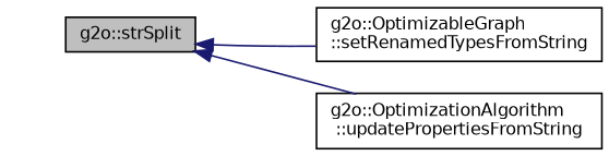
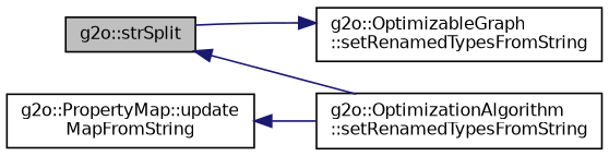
  digraph {
    rankdir=LR
    node [color=black fillcolor=white fontname=Helvetica fontsize=10 shape=record style=filled]
    edge [color=midnightblue dir=back fontname=Helvetica fontsize=10 labelfontname=Helvetica labelfontsize=10 style=solid]
    n1 [fillcolor=grey75 fontcolor=black height=0.2 label="g2o::strSplit" width=0.4]
    n2 [height=0.2 label="g2o::OptimizableGraph\l::setRenamedTypesFromString" width=0.4]
-   n3 [height=0.2 label="g2o::OptimizationAlgorithm\l::updatePropertiesFromString" width=0.4]
-   n1 -> n2
+   n3 [height=0.2 label="g2o::OptimizationAlgorithm\l::setRenamedTypesFromString" width=0.4]
+   n4 [height=0.2 label="g2o::PropertyMap::update\lMapFromString" width=0.4]
+   n2 -> n1
    n1 -> n3
+   n4 -> n3
  }
